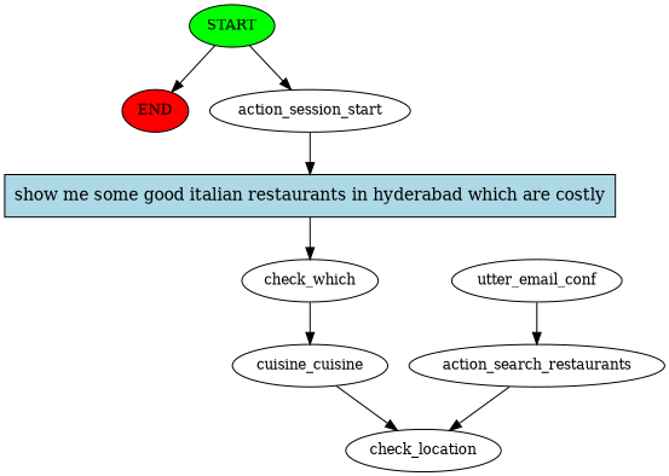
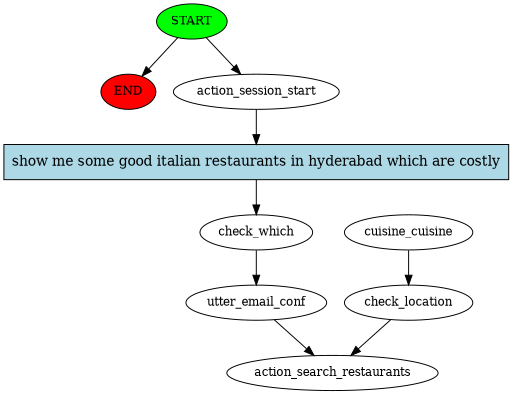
  digraph {
    node [fontsize=12]
    n1 [fillcolor=green label=START style=filled]
    n2 [fillcolor=red label=END style=filled]
    n3 [label=action_session_start]
    n4 [fillcolor=lightblue label="show me some good italian restaurants in hyderabad which are costly" shape=rect style=filled fontsize=""]
    n5 [label=check_which]
    n6 [label=cuisine_cuisine]
    n7 [label=check_location]
    n8 [label=action_search_restaurants]
    n9 [label=utter_email_conf]
    n1 -> n2
    n1 -> n3
    n3 -> n4
    n4 -> n5
-   n5 -> n6
+   n5 -> n9
    n6 -> n7
-   n8 -> n7
+   n7 -> n8
    n9 -> n8
  }
